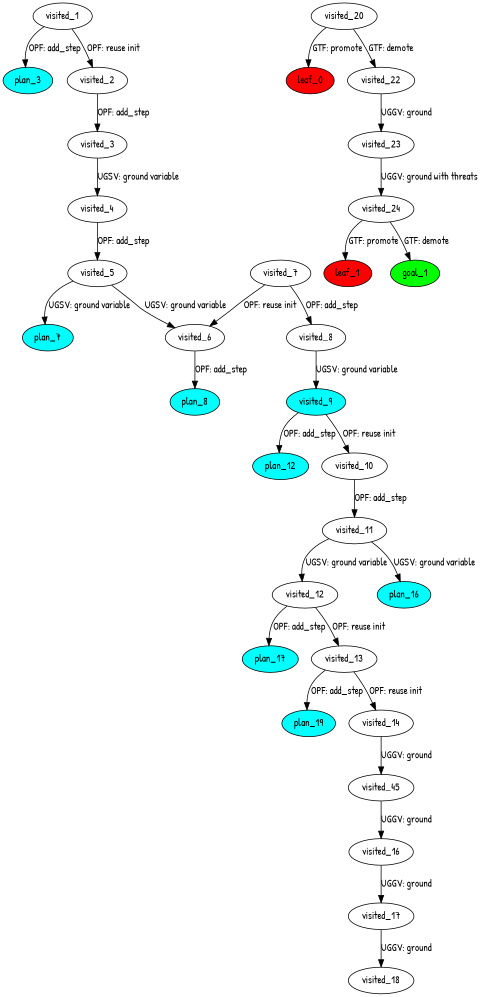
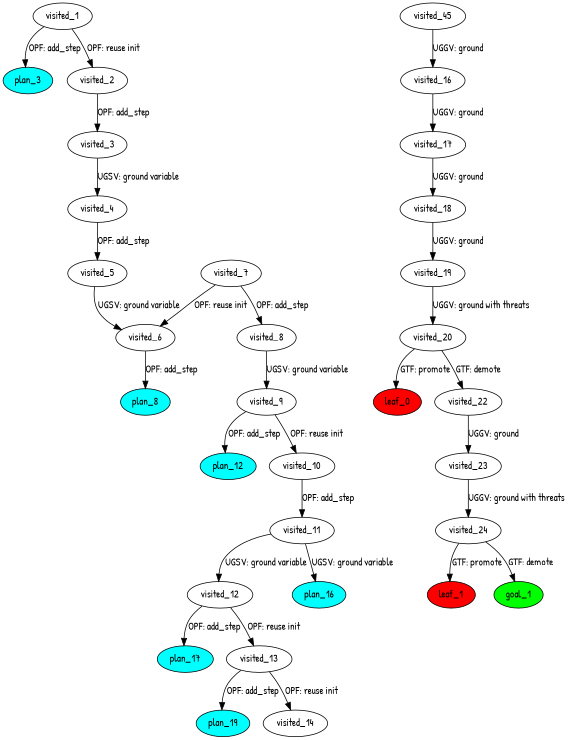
  digraph {
    fontname="Patrick Hand"
    node [fillcolor=white fontname="Patrick Hand" style=filled]
    edge [fontname="Patrick Hand"]
    n1 [label=visited_1]
    n2 [fillcolor=cyan label=plan_3]
    n3 [label=visited_2]
    n4 [label=visited_3]
    n5 [label=visited_4]
    n6 [label=visited_5]
    n7 [label=visited_6]
-   n8 [fillcolor=cyan label=plan_7]
    n9 [fillcolor=cyan label=plan_8]
    n10 [label=visited_7]
    n11 [label=visited_8]
-   n12 [fillcolor=cyan label=visited_9]
+   n12 [label=visited_9]
    n13 [fillcolor=cyan label=plan_12]
    n14 [label=visited_10]
    n15 [label=visited_11]
    n16 [label=visited_12]
    n17 [fillcolor=cyan label=plan_16]
    n18 [fillcolor=cyan label=plan_17]
    n19 [label=visited_13]
    n20 [fillcolor=cyan label=plan_19]
    n21 [label=visited_14]
    n22 [label=visited_45]
    n23 [label=visited_16]
    n24 [label=visited_17]
    n25 [label=visited_18]
+   n26 [label=visited_19]
    n27 [label=visited_20]
    n28 [fillcolor=red label=leaf_0]
    n29 [label=visited_22]
    n30 [label=visited_23]
    n31 [label=visited_24]
    n32 [fillcolor=red label=leaf_1]
    n33 [fillcolor=green label=goal_1]
    n1 -> n2 [label="OPF: add_step"]
    n1 -> n3 [label="OPF: reuse init"]
    n3 -> n4 [label="OPF: add_step"]
    n4 -> n5 [label="UGSV: ground variable"]
    n5 -> n6 [label="OPF: add_step"]
    n6 -> n7 [label="UGSV: ground variable"]
-   n6 -> n8 [label="UGSV: ground variable"]
    n7 -> n9 [label="OPF: add_step"]
    n10 -> n7 [label="OPF: reuse init"]
    n10 -> n11 [label="OPF: add_step"]
    n11 -> n12 [label="UGSV: ground variable"]
    n12 -> n13 [label="OPF: add_step"]
    n12 -> n14 [label="OPF: reuse init"]
    n14 -> n15 [label="OPF: add_step"]
    n15 -> n16 [label="UGSV: ground variable"]
    n15 -> n17 [label="UGSV: ground variable"]
    n16 -> n18 [label="OPF: add_step"]
    n16 -> n19 [label="OPF: reuse init"]
    n19 -> n20 [label="OPF: add_step"]
    n19 -> n21 [label="OPF: reuse init"]
-   n21 -> n22 [label="UGGV: ground"]
    n22 -> n23 [label="UGGV: ground"]
    n23 -> n24 [label="UGGV: ground"]
    n24 -> n25 [label="UGGV: ground"]
+   n25 -> n26 [label="UGGV: ground"]
+   n26 -> n27 [label="UGGV: ground with threats"]
    n27 -> n28 [label="GTF: promote"]
    n27 -> n29 [label="GTF: demote"]
    n29 -> n30 [label="UGGV: ground"]
    n30 -> n31 [label="UGGV: ground with threats"]
    n31 -> n32 [label="GTF: promote"]
    n31 -> n33 [label="GTF: demote"]
  }
